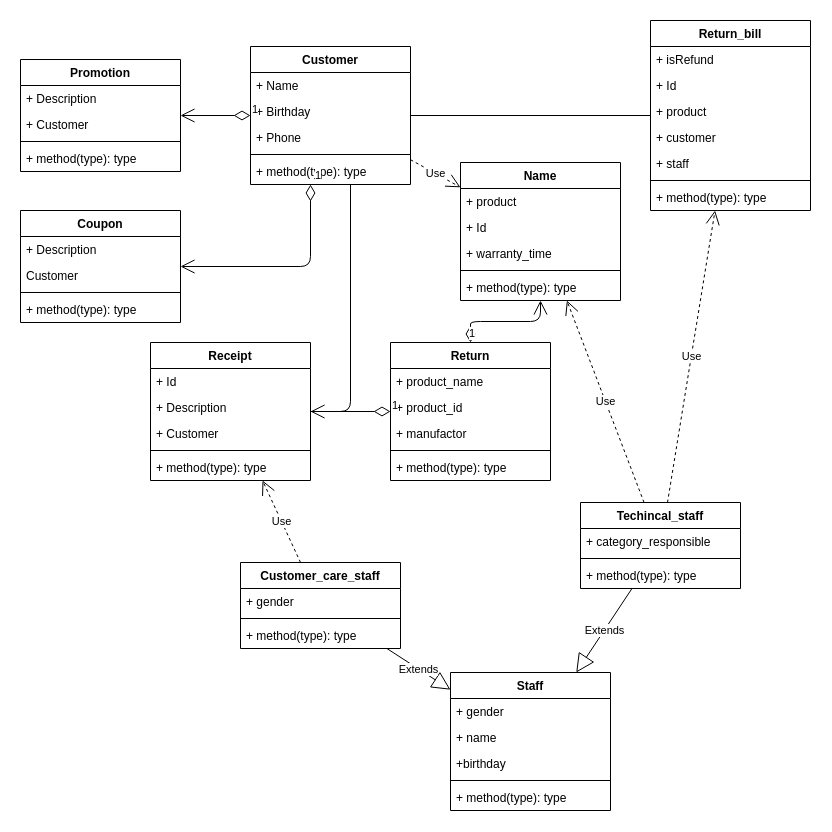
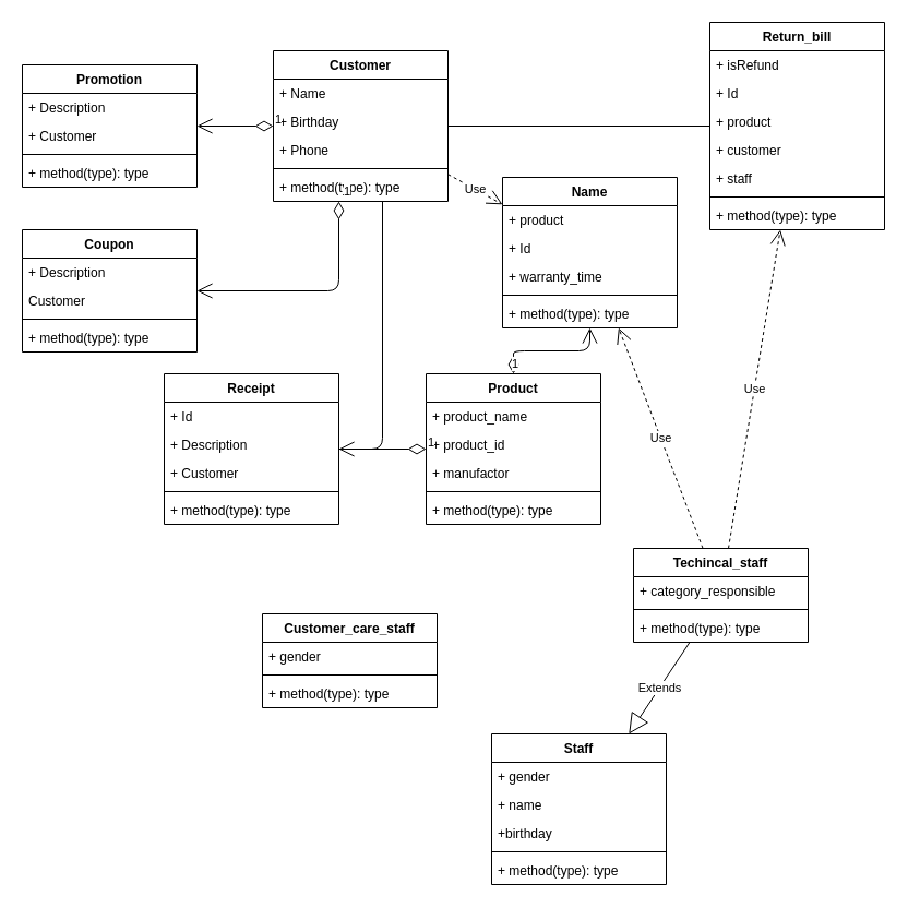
  <mxCell id="0" />
  <mxCell id="1" parent="0" />
  <mxCell id="2" value="Receipt" style="swimlane;fontStyle=1;align=center;verticalAlign=top;childLayout=stackLayout;horizontal=1;startSize=26;horizontalStack=0;resizeParent=1;resizeParentMax=0;resizeLast=0;collapsible=1;marginBottom=0;" parent="1" vertex="1"><mxGeometry x="150" y="342" width="160" height="138" as="geometry" /></mxCell>
  <mxCell id="3" value="+ Id" style="text;strokeColor=none;fillColor=none;align=left;verticalAlign=top;spacingLeft=4;spacingRight=4;overflow=hidden;rotatable=0;points=[[0,0.5],[1,0.5]];portConstraint=eastwest;" parent="2" vertex="1"><mxGeometry y="26" width="160" height="26" as="geometry" /></mxCell>
  <mxCell id="4" value="+ Description" style="text;strokeColor=none;fillColor=none;align=left;verticalAlign=top;spacingLeft=4;spacingRight=4;overflow=hidden;rotatable=0;points=[[0,0.5],[1,0.5]];portConstraint=eastwest;" parent="2" vertex="1"><mxGeometry y="52" width="160" height="26" as="geometry" /></mxCell>
  <mxCell id="5" value="+ Customer" style="text;strokeColor=none;fillColor=none;align=left;verticalAlign=top;spacingLeft=4;spacingRight=4;overflow=hidden;rotatable=0;points=[[0,0.5],[1,0.5]];portConstraint=eastwest;" parent="2" vertex="1"><mxGeometry y="78" width="160" height="26" as="geometry" /></mxCell>
  <mxCell id="6" value="" style="line;strokeWidth=1;fillColor=none;align=left;verticalAlign=middle;spacingTop=-1;spacingLeft=3;spacingRight=3;rotatable=0;labelPosition=right;points=[];portConstraint=eastwest;" parent="2" vertex="1"><mxGeometry y="104" width="160" height="8" as="geometry" /></mxCell>
  <mxCell id="7" value="+ method(type): type" style="text;strokeColor=none;fillColor=none;align=left;verticalAlign=top;spacingLeft=4;spacingRight=4;overflow=hidden;rotatable=0;points=[[0,0.5],[1,0.5]];portConstraint=eastwest;" parent="2" vertex="1"><mxGeometry y="112" width="160" height="26" as="geometry" /></mxCell>
  <mxCell id="8" value="Customer" style="swimlane;fontStyle=1;align=center;verticalAlign=top;childLayout=stackLayout;horizontal=1;startSize=26;horizontalStack=0;resizeParent=1;resizeParentMax=0;resizeLast=0;collapsible=1;marginBottom=0;" parent="1" vertex="1"><mxGeometry x="250" y="46" width="160" height="138" as="geometry" /></mxCell>
  <mxCell id="9" value="+ Name" style="text;strokeColor=none;fillColor=none;align=left;verticalAlign=top;spacingLeft=4;spacingRight=4;overflow=hidden;rotatable=0;points=[[0,0.5],[1,0.5]];portConstraint=eastwest;" parent="8" vertex="1"><mxGeometry y="26" width="160" height="26" as="geometry" /></mxCell>
  <mxCell id="10" value="+ Birthday" style="text;strokeColor=none;fillColor=none;align=left;verticalAlign=top;spacingLeft=4;spacingRight=4;overflow=hidden;rotatable=0;points=[[0,0.5],[1,0.5]];portConstraint=eastwest;" parent="8" vertex="1"><mxGeometry y="52" width="160" height="26" as="geometry" /></mxCell>
  <mxCell id="11" value="+ Phone" style="text;strokeColor=none;fillColor=none;align=left;verticalAlign=top;spacingLeft=4;spacingRight=4;overflow=hidden;rotatable=0;points=[[0,0.5],[1,0.5]];portConstraint=eastwest;" parent="8" vertex="1"><mxGeometry y="78" width="160" height="26" as="geometry" /></mxCell>
  <mxCell id="12" value="" style="line;strokeWidth=1;fillColor=none;align=left;verticalAlign=middle;spacingTop=-1;spacingLeft=3;spacingRight=3;rotatable=0;labelPosition=right;points=[];portConstraint=eastwest;" parent="8" vertex="1"><mxGeometry y="104" width="160" height="8" as="geometry" /></mxCell>
  <mxCell id="13" value="+ method(type): type" style="text;strokeColor=none;fillColor=none;align=left;verticalAlign=top;spacingLeft=4;spacingRight=4;overflow=hidden;rotatable=0;points=[[0,0.5],[1,0.5]];portConstraint=eastwest;" parent="8" vertex="1"><mxGeometry y="112" width="160" height="26" as="geometry" /></mxCell>
  <mxCell id="14" value="" style="endArrow=none;html=1;edgeStyle=orthogonalEdgeStyle;" parent="1" source="2" target="8" edge="1"><mxGeometry relative="1" as="geometry"><mxPoint x="340" y="362" as="sourcePoint" /><mxPoint x="500" y="362" as="targetPoint" /><Array as="points"><mxPoint x="350" y="411" /></Array></mxGeometry></mxCell>
- <mxCell id="15" value="Return" style="swimlane;fontStyle=1;align=center;verticalAlign=top;childLayout=stackLayout;horizontal=1;startSize=26;horizontalStack=0;resizeParent=1;resizeParentMax=0;resizeLast=0;collapsible=1;marginBottom=0;" parent="1" vertex="1"><mxGeometry x="390" y="342" width="160" height="138" as="geometry" /></mxCell>
+ <mxCell id="15" value="Product" style="swimlane;fontStyle=1;align=center;verticalAlign=top;childLayout=stackLayout;horizontal=1;startSize=26;horizontalStack=0;resizeParent=1;resizeParentMax=0;resizeLast=0;collapsible=1;marginBottom=0;" parent="1" vertex="1"><mxGeometry x="390" y="342" width="160" height="138" as="geometry" /></mxCell>
  <mxCell id="16" value="+ product_name" style="text;strokeColor=none;fillColor=none;align=left;verticalAlign=top;spacingLeft=4;spacingRight=4;overflow=hidden;rotatable=0;points=[[0,0.5],[1,0.5]];portConstraint=eastwest;" parent="15" vertex="1"><mxGeometry y="26" width="160" height="26" as="geometry" /></mxCell>
  <mxCell id="17" value="+ product_id" style="text;strokeColor=none;fillColor=none;align=left;verticalAlign=top;spacingLeft=4;spacingRight=4;overflow=hidden;rotatable=0;points=[[0,0.5],[1,0.5]];portConstraint=eastwest;" parent="15" vertex="1"><mxGeometry y="52" width="160" height="26" as="geometry" /></mxCell>
  <mxCell id="18" value="+ manufactor" style="text;strokeColor=none;fillColor=none;align=left;verticalAlign=top;spacingLeft=4;spacingRight=4;overflow=hidden;rotatable=0;points=[[0,0.5],[1,0.5]];portConstraint=eastwest;" parent="15" vertex="1"><mxGeometry y="78" width="160" height="26" as="geometry" /></mxCell>
  <mxCell id="19" value="" style="line;strokeWidth=1;fillColor=none;align=left;verticalAlign=middle;spacingTop=-1;spacingLeft=3;spacingRight=3;rotatable=0;labelPosition=right;points=[];portConstraint=eastwest;" parent="15" vertex="1"><mxGeometry y="104" width="160" height="8" as="geometry" /></mxCell>
  <mxCell id="20" value="+ method(type): type" style="text;strokeColor=none;fillColor=none;align=left;verticalAlign=top;spacingLeft=4;spacingRight=4;overflow=hidden;rotatable=0;points=[[0,0.5],[1,0.5]];portConstraint=eastwest;" parent="15" vertex="1"><mxGeometry y="112" width="160" height="26" as="geometry" /></mxCell>
  <mxCell id="21" value="1" style="endArrow=open;html=1;endSize=12;startArrow=diamondThin;startSize=14;startFill=0;edgeStyle=orthogonalEdgeStyle;align=left;verticalAlign=bottom;" parent="1" source="15" target="2" edge="1"><mxGeometry x="-1" y="3" relative="1" as="geometry"><mxPoint x="340" y="362" as="sourcePoint" /><mxPoint x="500" y="362" as="targetPoint" /></mxGeometry></mxCell>
  <mxCell id="22" value="Name" style="swimlane;fontStyle=1;align=center;verticalAlign=top;childLayout=stackLayout;horizontal=1;startSize=26;horizontalStack=0;resizeParent=1;resizeParentMax=0;resizeLast=0;collapsible=1;marginBottom=0;" parent="1" vertex="1"><mxGeometry x="460" y="162" width="160" height="138" as="geometry" /></mxCell>
  <mxCell id="23" value="+ product" style="text;strokeColor=none;fillColor=none;align=left;verticalAlign=top;spacingLeft=4;spacingRight=4;overflow=hidden;rotatable=0;points=[[0,0.5],[1,0.5]];portConstraint=eastwest;" parent="22" vertex="1"><mxGeometry y="26" width="160" height="26" as="geometry" /></mxCell>
  <mxCell id="24" value="+ Id" style="text;strokeColor=none;fillColor=none;align=left;verticalAlign=top;spacingLeft=4;spacingRight=4;overflow=hidden;rotatable=0;points=[[0,0.5],[1,0.5]];portConstraint=eastwest;" parent="22" vertex="1"><mxGeometry y="52" width="160" height="26" as="geometry" /></mxCell>
  <mxCell id="25" value="+ warranty_time" style="text;strokeColor=none;fillColor=none;align=left;verticalAlign=top;spacingLeft=4;spacingRight=4;overflow=hidden;rotatable=0;points=[[0,0.5],[1,0.5]];portConstraint=eastwest;" parent="22" vertex="1"><mxGeometry y="78" width="160" height="26" as="geometry" /></mxCell>
  <mxCell id="26" value="" style="line;strokeWidth=1;fillColor=none;align=left;verticalAlign=middle;spacingTop=-1;spacingLeft=3;spacingRight=3;rotatable=0;labelPosition=right;points=[];portConstraint=eastwest;" parent="22" vertex="1"><mxGeometry y="104" width="160" height="8" as="geometry" /></mxCell>
  <mxCell id="27" value="+ method(type): type" style="text;strokeColor=none;fillColor=none;align=left;verticalAlign=top;spacingLeft=4;spacingRight=4;overflow=hidden;rotatable=0;points=[[0,0.5],[1,0.5]];portConstraint=eastwest;" parent="22" vertex="1"><mxGeometry y="112" width="160" height="26" as="geometry" /></mxCell>
  <mxCell id="28" value="1" style="endArrow=open;html=1;endSize=12;startArrow=diamondThin;startSize=14;startFill=0;edgeStyle=orthogonalEdgeStyle;align=left;verticalAlign=bottom;" parent="1" source="15" target="22" edge="1"><mxGeometry x="-1" y="3" relative="1" as="geometry"><mxPoint x="340" y="362" as="sourcePoint" /><mxPoint x="500" y="362" as="targetPoint" /></mxGeometry></mxCell>
  <mxCell id="29" value="Use" style="endArrow=open;endSize=12;dashed=1;html=1;" parent="1" source="8" target="22" edge="1"><mxGeometry width="160" relative="1" as="geometry"><mxPoint x="340" y="362" as="sourcePoint" /><mxPoint x="500" y="362" as="targetPoint" /></mxGeometry></mxCell>
  <mxCell id="30" value="Customer_care_staff" style="swimlane;fontStyle=1;align=center;verticalAlign=top;childLayout=stackLayout;horizontal=1;startSize=26;horizontalStack=0;resizeParent=1;resizeParentMax=0;resizeLast=0;collapsible=1;marginBottom=0;" parent="1" vertex="1"><mxGeometry x="240" y="562" width="160" height="86" as="geometry" /></mxCell>
  <mxCell id="31" value="+ gender" style="text;strokeColor=none;fillColor=none;align=left;verticalAlign=top;spacingLeft=4;spacingRight=4;overflow=hidden;rotatable=0;points=[[0,0.5],[1,0.5]];portConstraint=eastwest;" parent="30" vertex="1"><mxGeometry y="26" width="160" height="26" as="geometry" /></mxCell>
  <mxCell id="32" value="" style="line;strokeWidth=1;fillColor=none;align=left;verticalAlign=middle;spacingTop=-1;spacingLeft=3;spacingRight=3;rotatable=0;labelPosition=right;points=[];portConstraint=eastwest;" parent="30" vertex="1"><mxGeometry y="52" width="160" height="8" as="geometry" /></mxCell>
  <mxCell id="33" value="+ method(type): type" style="text;strokeColor=none;fillColor=none;align=left;verticalAlign=top;spacingLeft=4;spacingRight=4;overflow=hidden;rotatable=0;points=[[0,0.5],[1,0.5]];portConstraint=eastwest;" parent="30" vertex="1"><mxGeometry y="60" width="160" height="26" as="geometry" /></mxCell>
  <mxCell id="34" value="Techincal_staff" style="swimlane;fontStyle=1;align=center;verticalAlign=top;childLayout=stackLayout;horizontal=1;startSize=26;horizontalStack=0;resizeParent=1;resizeParentMax=0;resizeLast=0;collapsible=1;marginBottom=0;" parent="1" vertex="1"><mxGeometry x="580" y="502" width="160" height="86" as="geometry" /></mxCell>
  <mxCell id="35" value="+ category_responsible" style="text;strokeColor=none;fillColor=none;align=left;verticalAlign=top;spacingLeft=4;spacingRight=4;overflow=hidden;rotatable=0;points=[[0,0.5],[1,0.5]];portConstraint=eastwest;" parent="34" vertex="1"><mxGeometry y="26" width="160" height="26" as="geometry" /></mxCell>
  <mxCell id="36" value="" style="line;strokeWidth=1;fillColor=none;align=left;verticalAlign=middle;spacingTop=-1;spacingLeft=3;spacingRight=3;rotatable=0;labelPosition=right;points=[];portConstraint=eastwest;" parent="34" vertex="1"><mxGeometry y="52" width="160" height="8" as="geometry" /></mxCell>
  <mxCell id="37" value="+ method(type): type" style="text;strokeColor=none;fillColor=none;align=left;verticalAlign=top;spacingLeft=4;spacingRight=4;overflow=hidden;rotatable=0;points=[[0,0.5],[1,0.5]];portConstraint=eastwest;" parent="34" vertex="1"><mxGeometry y="60" width="160" height="26" as="geometry" /></mxCell>
  <mxCell id="38" value="Return_bill" style="swimlane;fontStyle=1;align=center;verticalAlign=top;childLayout=stackLayout;horizontal=1;startSize=26;horizontalStack=0;resizeParent=1;resizeParentMax=0;resizeLast=0;collapsible=1;marginBottom=0;" parent="1" vertex="1"><mxGeometry x="650" y="20" width="160" height="190" as="geometry" /></mxCell>
  <mxCell id="39" value="+ isRefund" style="text;strokeColor=none;fillColor=none;align=left;verticalAlign=top;spacingLeft=4;spacingRight=4;overflow=hidden;rotatable=0;points=[[0,0.5],[1,0.5]];portConstraint=eastwest;" parent="38" vertex="1"><mxGeometry y="26" width="160" height="26" as="geometry" /></mxCell>
  <mxCell id="40" value="+ Id" style="text;strokeColor=none;fillColor=none;align=left;verticalAlign=top;spacingLeft=4;spacingRight=4;overflow=hidden;rotatable=0;points=[[0,0.5],[1,0.5]];portConstraint=eastwest;" parent="38" vertex="1"><mxGeometry y="52" width="160" height="26" as="geometry" /></mxCell>
  <mxCell id="41" value="+ product" style="text;strokeColor=none;fillColor=none;align=left;verticalAlign=top;spacingLeft=4;spacingRight=4;overflow=hidden;rotatable=0;points=[[0,0.5],[1,0.5]];portConstraint=eastwest;" parent="38" vertex="1"><mxGeometry y="78" width="160" height="26" as="geometry" /></mxCell>
  <mxCell id="42" value="+ customer" style="text;strokeColor=none;fillColor=none;align=left;verticalAlign=top;spacingLeft=4;spacingRight=4;overflow=hidden;rotatable=0;points=[[0,0.5],[1,0.5]];portConstraint=eastwest;" parent="38" vertex="1"><mxGeometry y="104" width="160" height="26" as="geometry" /></mxCell>
  <mxCell id="43" value="+ staff" style="text;strokeColor=none;fillColor=none;align=left;verticalAlign=top;spacingLeft=4;spacingRight=4;overflow=hidden;rotatable=0;points=[[0,0.5],[1,0.5]];portConstraint=eastwest;" parent="38" vertex="1"><mxGeometry y="130" width="160" height="26" as="geometry" /></mxCell>
  <mxCell id="44" value="" style="line;strokeWidth=1;fillColor=none;align=left;verticalAlign=middle;spacingTop=-1;spacingLeft=3;spacingRight=3;rotatable=0;labelPosition=right;points=[];portConstraint=eastwest;" parent="38" vertex="1"><mxGeometry y="156" width="160" height="8" as="geometry" /></mxCell>
  <mxCell id="45" value="+ method(type): type" style="text;strokeColor=none;fillColor=none;align=left;verticalAlign=top;spacingLeft=4;spacingRight=4;overflow=hidden;rotatable=0;points=[[0,0.5],[1,0.5]];portConstraint=eastwest;" parent="38" vertex="1"><mxGeometry y="164" width="160" height="26" as="geometry" /></mxCell>
  <mxCell id="46" value="" style="endArrow=none;html=1;edgeStyle=orthogonalEdgeStyle;" parent="1" source="8" target="38" edge="1"><mxGeometry relative="1" as="geometry"><mxPoint x="340" y="422" as="sourcePoint" /><mxPoint x="500" y="422" as="targetPoint" /></mxGeometry></mxCell>
  <mxCell id="47" value="Use" style="endArrow=open;endSize=12;dashed=1;html=1;" parent="1" source="34" target="22" edge="1"><mxGeometry width="160" relative="1" as="geometry"><mxPoint x="580" y="402" as="sourcePoint" /><mxPoint x="740" y="402" as="targetPoint" /></mxGeometry></mxCell>
  <mxCell id="48" value="Use" style="endArrow=open;endSize=12;dashed=1;html=1;" parent="1" source="34" target="38" edge="1"><mxGeometry width="160" relative="1" as="geometry"><mxPoint x="580" y="402" as="sourcePoint" /><mxPoint x="740" y="402" as="targetPoint" /></mxGeometry></mxCell>
- <mxCell id="49" value="Use" style="endArrow=open;endSize=12;dashed=1;html=1;" parent="1" source="30" target="2" edge="1"><mxGeometry width="160" relative="1" as="geometry"><mxPoint x="580" y="402" as="sourcePoint" /><mxPoint x="740" y="402" as="targetPoint" /></mxGeometry></mxCell>
  <mxCell id="50" value="Staff" style="swimlane;fontStyle=1;align=center;verticalAlign=top;childLayout=stackLayout;horizontal=1;startSize=26;horizontalStack=0;resizeParent=1;resizeParentMax=0;resizeLast=0;collapsible=1;marginBottom=0;" parent="1" vertex="1"><mxGeometry x="450" y="672" width="160" height="138" as="geometry" /></mxCell>
  <mxCell id="51" value="+ gender" style="text;strokeColor=none;fillColor=none;align=left;verticalAlign=top;spacingLeft=4;spacingRight=4;overflow=hidden;rotatable=0;points=[[0,0.5],[1,0.5]];portConstraint=eastwest;" parent="50" vertex="1"><mxGeometry y="26" width="160" height="26" as="geometry" /></mxCell>
  <mxCell id="52" value="+ name" style="text;strokeColor=none;fillColor=none;align=left;verticalAlign=top;spacingLeft=4;spacingRight=4;overflow=hidden;rotatable=0;points=[[0,0.5],[1,0.5]];portConstraint=eastwest;" parent="50" vertex="1"><mxGeometry y="52" width="160" height="26" as="geometry" /></mxCell>
  <mxCell id="53" value="+birthday" style="text;strokeColor=none;fillColor=none;align=left;verticalAlign=top;spacingLeft=4;spacingRight=4;overflow=hidden;rotatable=0;points=[[0,0.5],[1,0.5]];portConstraint=eastwest;" parent="50" vertex="1"><mxGeometry y="78" width="160" height="26" as="geometry" /></mxCell>
  <mxCell id="54" value="" style="line;strokeWidth=1;fillColor=none;align=left;verticalAlign=middle;spacingTop=-1;spacingLeft=3;spacingRight=3;rotatable=0;labelPosition=right;points=[];portConstraint=eastwest;" parent="50" vertex="1"><mxGeometry y="104" width="160" height="8" as="geometry" /></mxCell>
  <mxCell id="55" value="+ method(type): type" style="text;strokeColor=none;fillColor=none;align=left;verticalAlign=top;spacingLeft=4;spacingRight=4;overflow=hidden;rotatable=0;points=[[0,0.5],[1,0.5]];portConstraint=eastwest;" parent="50" vertex="1"><mxGeometry y="112" width="160" height="26" as="geometry" /></mxCell>
- <mxCell id="56" value="Extends" style="endArrow=block;endSize=16;endFill=0;html=1;" parent="1" source="30" target="50" edge="1"><mxGeometry width="160" relative="1" as="geometry"><mxPoint x="550" y="702" as="sourcePoint" /><mxPoint x="710" y="702" as="targetPoint" /></mxGeometry></mxCell>
  <mxCell id="57" value="Extends" style="endArrow=block;endSize=16;endFill=0;html=1;" parent="1" source="34" target="50" edge="1"><mxGeometry width="160" relative="1" as="geometry"><mxPoint x="550" y="702" as="sourcePoint" /><mxPoint x="710" y="702" as="targetPoint" /></mxGeometry></mxCell>
  <mxCell id="58" value="Promotion" style="swimlane;fontStyle=1;align=center;verticalAlign=top;childLayout=stackLayout;horizontal=1;startSize=26;horizontalStack=0;resizeParent=1;resizeParentMax=0;resizeLast=0;collapsible=1;marginBottom=0;" vertex="1" parent="1"><mxGeometry x="20" y="59" width="160" height="112" as="geometry" /></mxCell>
  <mxCell id="59" value="+ Description" style="text;strokeColor=none;fillColor=none;align=left;verticalAlign=top;spacingLeft=4;spacingRight=4;overflow=hidden;rotatable=0;points=[[0,0.5],[1,0.5]];portConstraint=eastwest;" vertex="1" parent="58"><mxGeometry y="26" width="160" height="26" as="geometry" /></mxCell>
  <mxCell id="60" value="+ Customer" style="text;strokeColor=none;fillColor=none;align=left;verticalAlign=top;spacingLeft=4;spacingRight=4;overflow=hidden;rotatable=0;points=[[0,0.5],[1,0.5]];portConstraint=eastwest;" vertex="1" parent="58"><mxGeometry y="52" width="160" height="26" as="geometry" /></mxCell>
  <mxCell id="61" value="" style="line;strokeWidth=1;fillColor=none;align=left;verticalAlign=middle;spacingTop=-1;spacingLeft=3;spacingRight=3;rotatable=0;labelPosition=right;points=[];portConstraint=eastwest;" vertex="1" parent="58"><mxGeometry y="78" width="160" height="8" as="geometry" /></mxCell>
  <mxCell id="62" value="+ method(type): type" style="text;strokeColor=none;fillColor=none;align=left;verticalAlign=top;spacingLeft=4;spacingRight=4;overflow=hidden;rotatable=0;points=[[0,0.5],[1,0.5]];portConstraint=eastwest;" vertex="1" parent="58"><mxGeometry y="86" width="160" height="26" as="geometry" /></mxCell>
  <mxCell id="63" value="1" style="endArrow=open;html=1;endSize=12;startArrow=diamondThin;startSize=14;startFill=0;edgeStyle=orthogonalEdgeStyle;align=left;verticalAlign=bottom;" edge="1" parent="1" source="8" target="58"><mxGeometry x="-1" y="3" relative="1" as="geometry"><mxPoint x="580" y="442" as="sourcePoint" /><mxPoint x="740" y="442" as="targetPoint" /></mxGeometry></mxCell>
  <mxCell id="64" value="Coupon" style="swimlane;fontStyle=1;align=center;verticalAlign=top;childLayout=stackLayout;horizontal=1;startSize=26;horizontalStack=0;resizeParent=1;resizeParentMax=0;resizeLast=0;collapsible=1;marginBottom=0;" vertex="1" parent="1"><mxGeometry x="20" y="210" width="160" height="112" as="geometry" /></mxCell>
  <mxCell id="65" value="+ Description" style="text;strokeColor=none;fillColor=none;align=left;verticalAlign=top;spacingLeft=4;spacingRight=4;overflow=hidden;rotatable=0;points=[[0,0.5],[1,0.5]];portConstraint=eastwest;" vertex="1" parent="64"><mxGeometry y="26" width="160" height="26" as="geometry" /></mxCell>
  <mxCell id="66" value="Customer" style="text;strokeColor=none;fillColor=none;align=left;verticalAlign=top;spacingLeft=4;spacingRight=4;overflow=hidden;rotatable=0;points=[[0,0.5],[1,0.5]];portConstraint=eastwest;" vertex="1" parent="64"><mxGeometry y="52" width="160" height="26" as="geometry" /></mxCell>
  <mxCell id="67" value="" style="line;strokeWidth=1;fillColor=none;align=left;verticalAlign=middle;spacingTop=-1;spacingLeft=3;spacingRight=3;rotatable=0;labelPosition=right;points=[];portConstraint=eastwest;" vertex="1" parent="64"><mxGeometry y="78" width="160" height="8" as="geometry" /></mxCell>
  <mxCell id="68" value="+ method(type): type" style="text;strokeColor=none;fillColor=none;align=left;verticalAlign=top;spacingLeft=4;spacingRight=4;overflow=hidden;rotatable=0;points=[[0,0.5],[1,0.5]];portConstraint=eastwest;" vertex="1" parent="64"><mxGeometry y="86" width="160" height="26" as="geometry" /></mxCell>
  <mxCell id="69" value="1" style="endArrow=open;html=1;endSize=12;startArrow=diamondThin;startSize=14;startFill=0;edgeStyle=orthogonalEdgeStyle;align=left;verticalAlign=bottom;" edge="1" parent="1" source="8" target="64"><mxGeometry x="-1" y="3" relative="1" as="geometry"><mxPoint x="580" y="442" as="sourcePoint" /><mxPoint x="740" y="442" as="targetPoint" /><Array as="points"><mxPoint x="310" y="266" /></Array></mxGeometry></mxCell>
